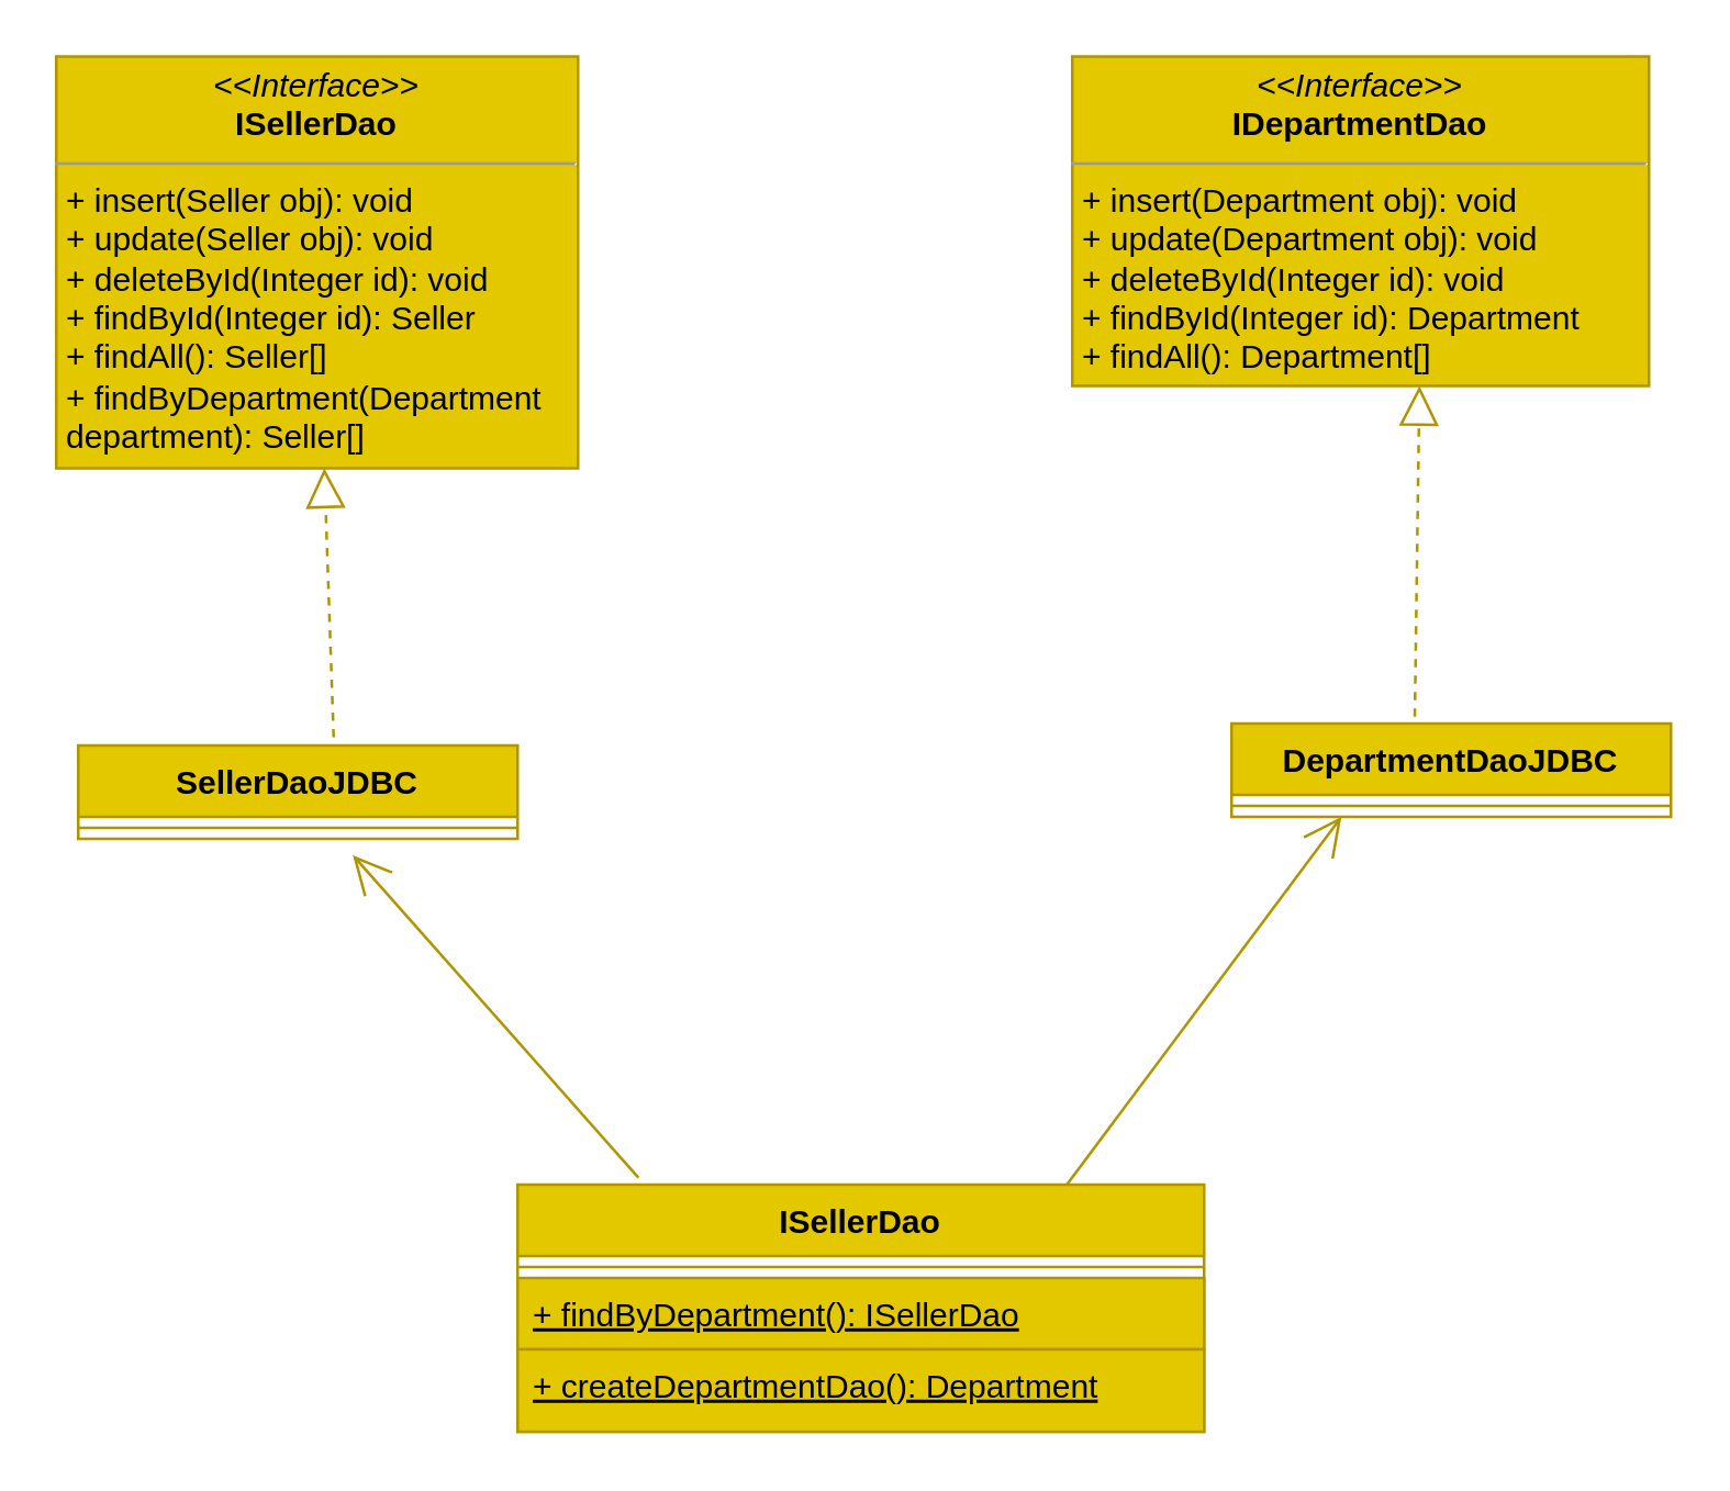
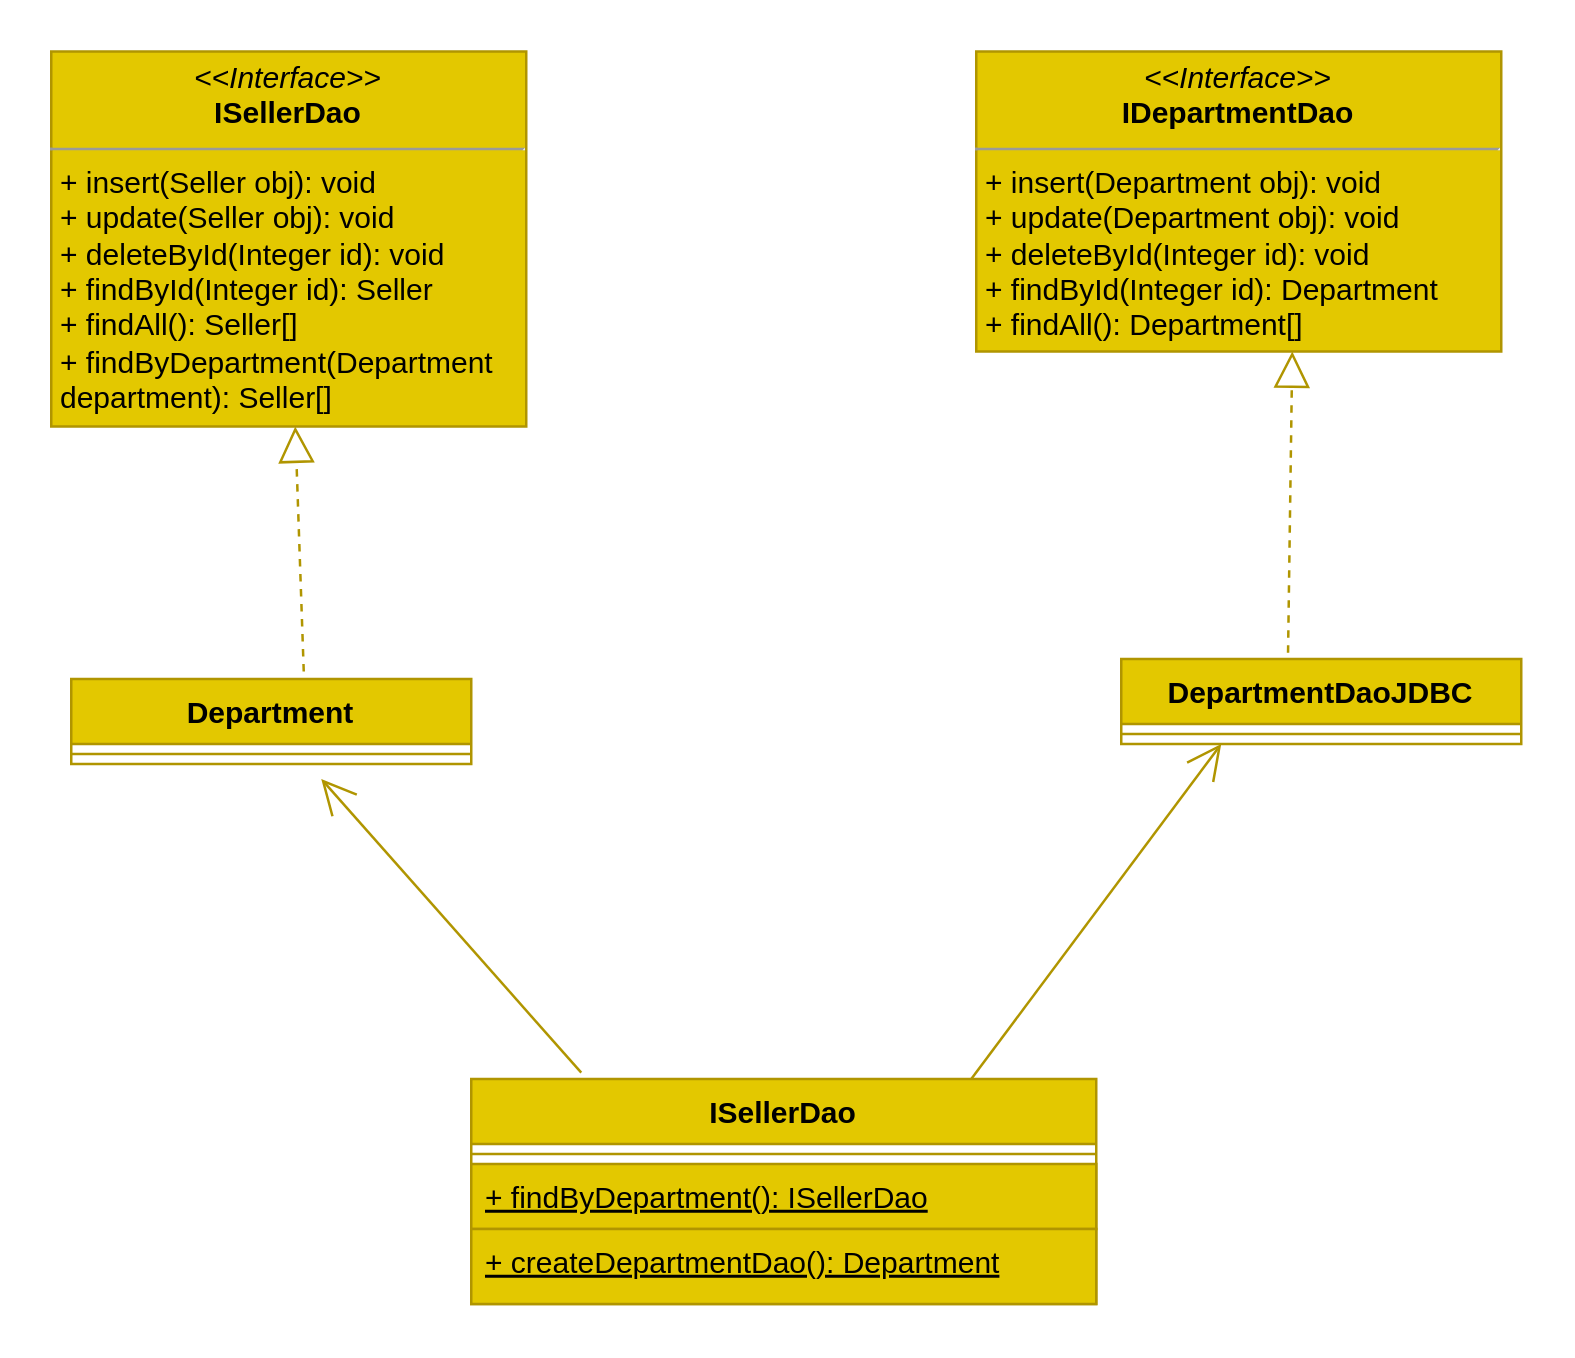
  <mxCell id="0" />
  <mxCell id="1" parent="0" />
  <mxCell id="2" value="&lt;p style=&quot;margin: 0px ; margin-top: 4px ; text-align: center&quot;&gt;&lt;i&gt;&amp;lt;&amp;lt;Interface&amp;gt;&amp;gt;&lt;/i&gt;&lt;br&gt;&lt;b&gt;ISellerDao&lt;/b&gt;&lt;/p&gt;&lt;hr size=&quot;1&quot;&gt;&lt;p style=&quot;margin: 0px ; margin-left: 4px&quot;&gt;+ insert(Seller obj): void&lt;br&gt;+ update(Seller obj): void&lt;/p&gt;&lt;p style=&quot;margin: 0px ; margin-left: 4px&quot;&gt;+ deleteById(Integer id): void&lt;br&gt;&lt;/p&gt;&lt;p style=&quot;margin: 0px ; margin-left: 4px&quot;&gt;+ findById(Integer id): Seller&lt;br&gt;&lt;/p&gt;&lt;p style=&quot;margin: 0px ; margin-left: 4px&quot;&gt;+ findAll(): Seller[]&lt;br&gt;&lt;/p&gt;&lt;p style=&quot;margin: 0px ; margin-left: 4px&quot;&gt;+ findByDepartment(Department department): Seller[]&lt;br&gt;&lt;/p&gt;" style="verticalAlign=top;align=left;overflow=fill;fontSize=12;fontFamily=Helvetica;html=1;whiteSpace=wrap;fillColor=#e3c800;strokeColor=#B09500;fontColor=#000000;" vertex="1" parent="1"><mxGeometry x="20" y="20" width="190" height="150" as="geometry" /></mxCell>
  <mxCell id="3" value="&lt;p style=&quot;margin: 0px ; margin-top: 4px ; text-align: center&quot;&gt;&lt;i&gt;&amp;lt;&amp;lt;Interface&amp;gt;&amp;gt;&lt;/i&gt;&lt;br&gt;&lt;b&gt;IDepartmentDao&lt;/b&gt;&lt;/p&gt;&lt;hr size=&quot;1&quot;&gt;&lt;p style=&quot;margin: 0px ; margin-left: 4px&quot;&gt;+ insert(Department obj): void&lt;br&gt;+ update(Department&amp;nbsp;obj): void&lt;/p&gt;&lt;p style=&quot;margin: 0px ; margin-left: 4px&quot;&gt;+ deleteById(Integer id): void&lt;br&gt;&lt;/p&gt;&lt;p style=&quot;margin: 0px ; margin-left: 4px&quot;&gt;+ findById(Integer id): Department&amp;nbsp;&lt;/p&gt;&lt;p style=&quot;margin: 0px ; margin-left: 4px&quot;&gt;+ findAll(): Department[]&lt;/p&gt;" style="verticalAlign=top;align=left;overflow=fill;fontSize=12;fontFamily=Helvetica;html=1;whiteSpace=wrap;fillColor=#e3c800;strokeColor=#B09500;fontColor=#000000;" vertex="1" parent="1"><mxGeometry x="390" y="20" width="210" height="120" as="geometry" /></mxCell>
  <mxCell id="4" value="ISellerDao" style="swimlane;fontStyle=1;align=center;verticalAlign=top;childLayout=stackLayout;horizontal=1;startSize=26;horizontalStack=0;resizeParent=1;resizeParentMax=0;resizeLast=0;collapsible=1;marginBottom=0;fillColor=#e3c800;strokeColor=#B09500;fontColor=#000000;" vertex="1" parent="1"><mxGeometry x="188" y="431" width="250" height="90" as="geometry" /></mxCell>
  <mxCell id="5" value="" style="endArrow=open;endFill=1;endSize=12;html=1;entryX=0.25;entryY=1;entryDx=0;entryDy=0;fillColor=#e3c800;strokeColor=#B09500;" edge="1" parent="4" target="11"><mxGeometry width="160" relative="1" as="geometry"><mxPoint x="200" as="sourcePoint" /><mxPoint x="360" as="targetPoint" /></mxGeometry></mxCell>
  <mxCell id="6" value="" style="line;strokeWidth=1;fillColor=#e3c800;align=left;verticalAlign=middle;spacingTop=-1;spacingLeft=3;spacingRight=3;rotatable=0;labelPosition=right;points=[];portConstraint=eastwest;strokeColor=#B09500;fontColor=#000000;" vertex="1" parent="4"><mxGeometry y="26" width="250" height="8" as="geometry" /></mxCell>
  <mxCell id="7" value="+ findByDepartment(): ISellerDao" style="text;strokeColor=#B09500;fillColor=#e3c800;align=left;verticalAlign=top;spacingLeft=4;spacingRight=4;overflow=hidden;rotatable=0;points=[[0,0.5],[1,0.5]];portConstraint=eastwest;fontStyle=4;fontColor=#000000;" vertex="1" parent="4"><mxGeometry y="34" width="250" height="26" as="geometry" /></mxCell>
  <mxCell id="8" value="+ createDepartmentDao(): Department" style="text;strokeColor=#B09500;fillColor=#e3c800;align=left;verticalAlign=top;spacingLeft=4;spacingRight=4;overflow=hidden;rotatable=0;points=[[0,0.5],[1,0.5]];portConstraint=eastwest;fontStyle=4;fontColor=#000000;" vertex="1" parent="4"><mxGeometry y="60" width="250" height="30" as="geometry" /></mxCell>
- <mxCell id="9" value="SellerDaoJDBC" style="swimlane;fontStyle=1;align=center;verticalAlign=top;childLayout=stackLayout;horizontal=1;startSize=26;horizontalStack=0;resizeParent=1;resizeParentMax=0;resizeLast=0;collapsible=1;marginBottom=0;fillColor=#e3c800;strokeColor=#B09500;fontColor=#000000;" vertex="1" parent="1"><mxGeometry x="28" y="271" width="160" height="34" as="geometry" /></mxCell>
+ <mxCell id="9" value="Department" style="swimlane;fontStyle=1;align=center;verticalAlign=top;childLayout=stackLayout;horizontal=1;startSize=26;horizontalStack=0;resizeParent=1;resizeParentMax=0;resizeLast=0;collapsible=1;marginBottom=0;fillColor=#e3c800;strokeColor=#B09500;fontColor=#000000;" vertex="1" parent="1"><mxGeometry x="28" y="271" width="160" height="34" as="geometry" /></mxCell>
  <mxCell id="10" value="" style="line;strokeWidth=1;fillColor=#e3c800;align=left;verticalAlign=middle;spacingTop=-1;spacingLeft=3;spacingRight=3;rotatable=0;labelPosition=right;points=[];portConstraint=eastwest;strokeColor=#B09500;fontColor=#000000;" vertex="1" parent="9"><mxGeometry y="26" width="160" height="8" as="geometry" /></mxCell>
  <mxCell id="11" value="DepartmentDaoJDBC" style="swimlane;fontStyle=1;align=center;verticalAlign=top;childLayout=stackLayout;horizontal=1;startSize=26;horizontalStack=0;resizeParent=1;resizeParentMax=0;resizeLast=0;collapsible=1;marginBottom=0;fillColor=#e3c800;strokeColor=#B09500;fontColor=#000000;" vertex="1" parent="1"><mxGeometry x="448" y="263" width="160" height="34" as="geometry" /></mxCell>
  <mxCell id="12" value="" style="line;strokeWidth=1;fillColor=#e3c800;align=left;verticalAlign=middle;spacingTop=-1;spacingLeft=3;spacingRight=3;rotatable=0;labelPosition=right;points=[];portConstraint=eastwest;strokeColor=#B09500;fontColor=#000000;" vertex="1" parent="11"><mxGeometry y="26" width="160" height="8" as="geometry" /></mxCell>
  <mxCell id="13" value="" style="endArrow=block;dashed=1;endFill=0;endSize=12;html=1;fillColor=#e3c800;strokeColor=#B09500;" edge="1" parent="1" target="2"><mxGeometry width="160" relative="1" as="geometry"><mxPoint x="121" y="268" as="sourcePoint" /><mxPoint x="340" y="240" as="targetPoint" /></mxGeometry></mxCell>
  <mxCell id="14" value="" style="endArrow=block;dashed=1;endFill=0;endSize=12;html=1;entryX=0.602;entryY=1;entryDx=0;entryDy=0;entryPerimeter=0;exitX=0.417;exitY=-0.073;exitDx=0;exitDy=0;exitPerimeter=0;fillColor=#e3c800;strokeColor=#B09500;" edge="1" parent="1" source="11" target="3"><mxGeometry width="160" relative="1" as="geometry"><mxPoint x="420" y="240" as="sourcePoint" /><mxPoint x="580" y="240" as="targetPoint" /></mxGeometry></mxCell>
  <mxCell id="15" value="" style="endArrow=open;endFill=1;endSize=12;html=1;exitX=0.176;exitY=-0.028;exitDx=0;exitDy=0;exitPerimeter=0;fillColor=#e3c800;strokeColor=#B09500;" edge="1" parent="1" source="4"><mxGeometry width="160" relative="1" as="geometry"><mxPoint x="188" y="381" as="sourcePoint" /><mxPoint x="128" y="311" as="targetPoint" /></mxGeometry></mxCell>
